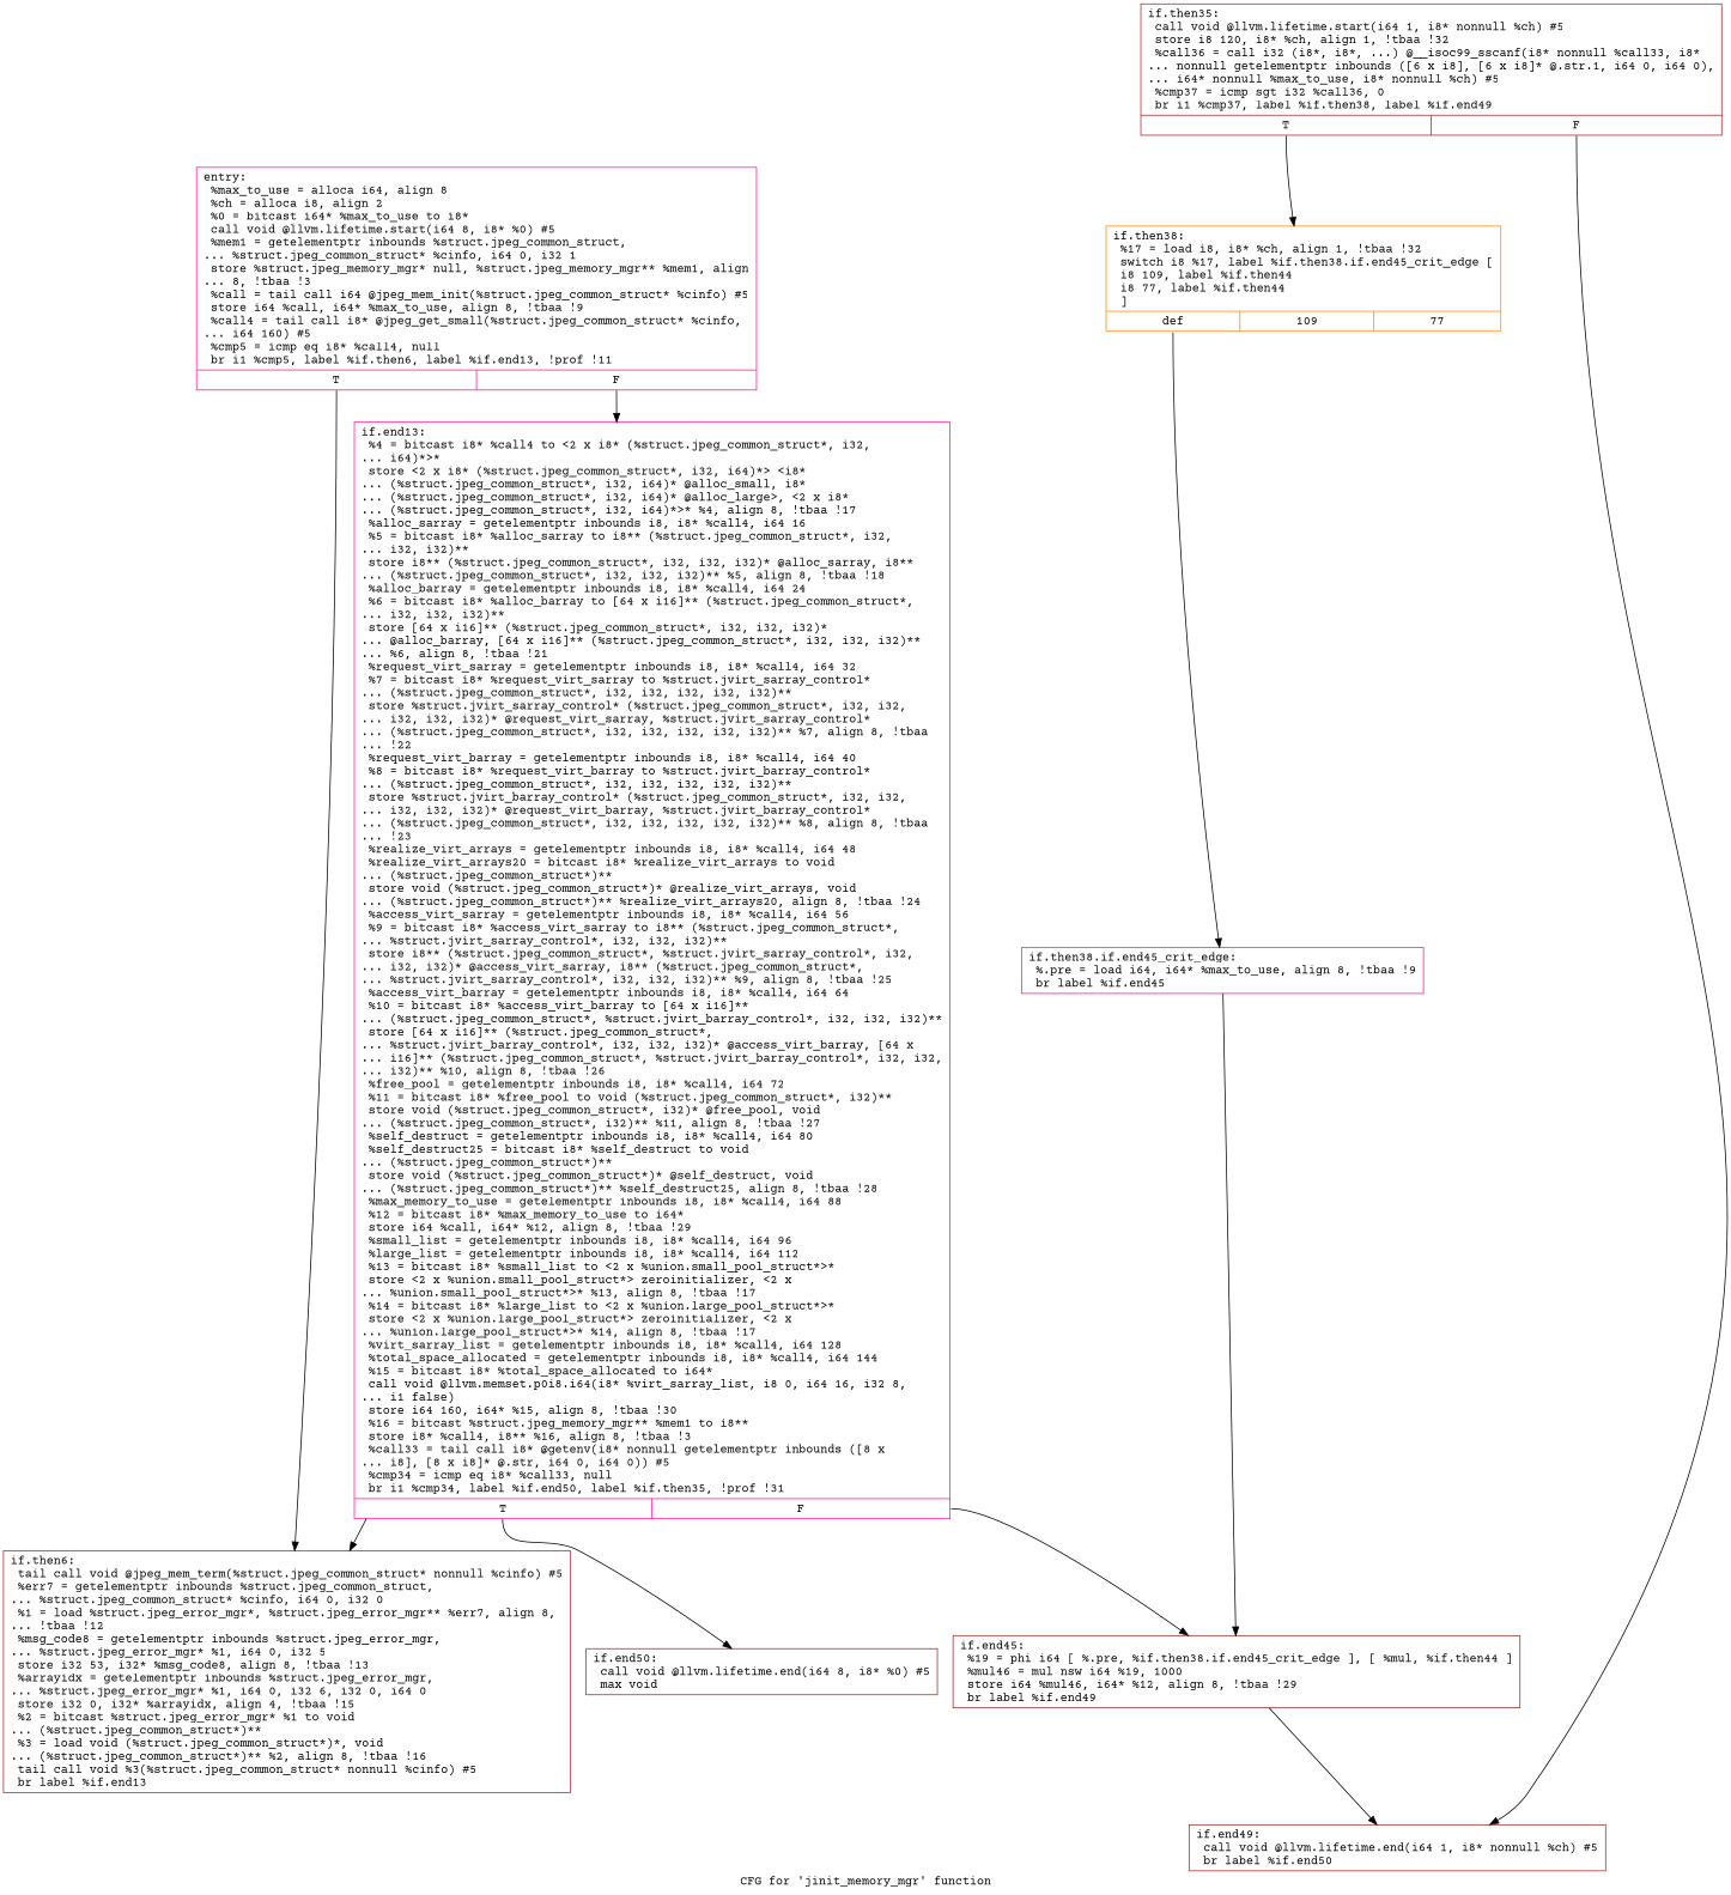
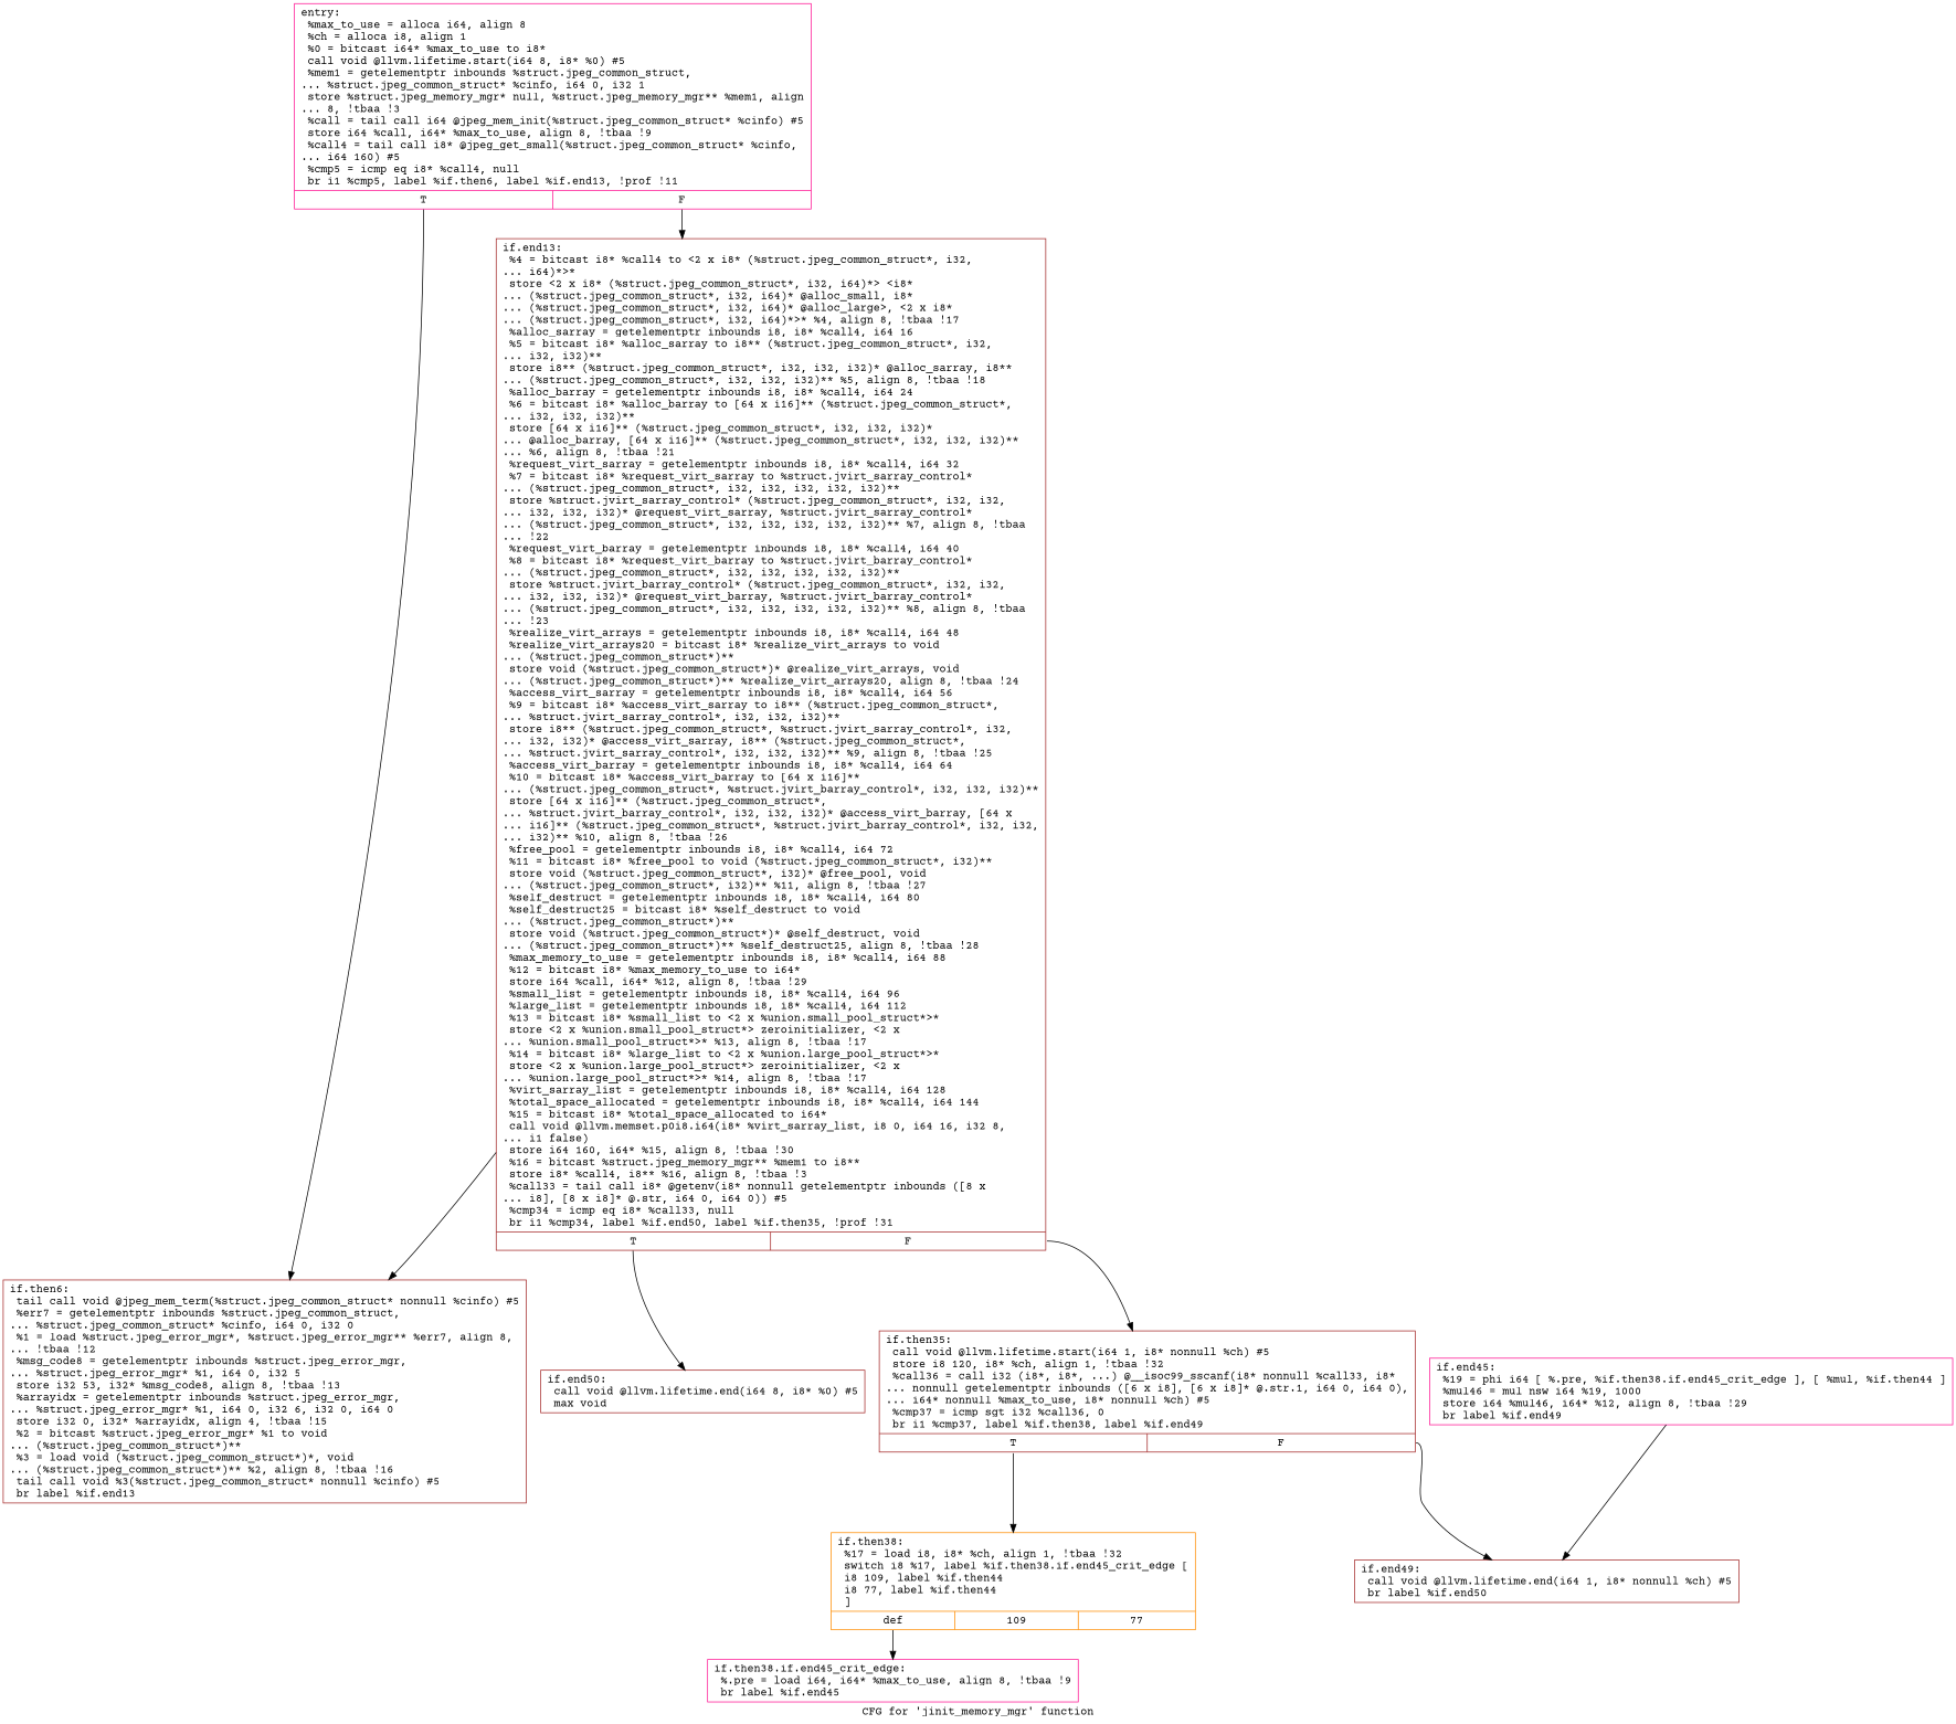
  digraph {
    fontname="Courier Prime"
    label="CFG for 'jinit_memory_mgr' function"
    node [color=deeppink fontname="Courier Prime" shape=record]
    edge [fontname="Courier Prime" tailport=s0]
-   n1 [label="{entry:\l  %max_to_use = alloca i64, align 8\l  %ch = alloca i8, align 2\l  %0 = bitcast i64* %max_to_use to i8*\l  call void @llvm.lifetime.start(i64 8, i8* %0) #5\l  %mem1 = getelementptr inbounds %struct.jpeg_common_struct,\l... %struct.jpeg_common_struct* %cinfo, i64 0, i32 1\l  store %struct.jpeg_memory_mgr* null, %struct.jpeg_memory_mgr** %mem1, align\l... 8, !tbaa !3\l  %call = tail call i64 @jpeg_mem_init(%struct.jpeg_common_struct* %cinfo) #5\l  store i64 %call, i64* %max_to_use, align 8, !tbaa !9\l  %call4 = tail call i8* @jpeg_get_small(%struct.jpeg_common_struct* %cinfo,\l... i64 160) #5\l  %cmp5 = icmp eq i8* %call4, null\l  br i1 %cmp5, label %if.then6, label %if.end13, !prof !11\l|{<s0>T|<s1>F}}"]
+   n1 [label="{entry:\l  %max_to_use = alloca i64, align 8\l  %ch = alloca i8, align 1\l  %0 = bitcast i64* %max_to_use to i8*\l  call void @llvm.lifetime.start(i64 8, i8* %0) #5\l  %mem1 = getelementptr inbounds %struct.jpeg_common_struct,\l... %struct.jpeg_common_struct* %cinfo, i64 0, i32 1\l  store %struct.jpeg_memory_mgr* null, %struct.jpeg_memory_mgr** %mem1, align\l... 8, !tbaa !3\l  %call = tail call i64 @jpeg_mem_init(%struct.jpeg_common_struct* %cinfo) #5\l  store i64 %call, i64* %max_to_use, align 8, !tbaa !9\l  %call4 = tail call i8* @jpeg_get_small(%struct.jpeg_common_struct* %cinfo,\l... i64 160) #5\l  %cmp5 = icmp eq i8* %call4, null\l  br i1 %cmp5, label %if.then6, label %if.end13, !prof !11\l|{<s0>T|<s1>F}}"]
    n2 [color=brown label="{if.then6:                                         \l  tail call void @jpeg_mem_term(%struct.jpeg_common_struct* nonnull %cinfo) #5\l  %err7 = getelementptr inbounds %struct.jpeg_common_struct,\l... %struct.jpeg_common_struct* %cinfo, i64 0, i32 0\l  %1 = load %struct.jpeg_error_mgr*, %struct.jpeg_error_mgr** %err7, align 8,\l... !tbaa !12\l  %msg_code8 = getelementptr inbounds %struct.jpeg_error_mgr,\l... %struct.jpeg_error_mgr* %1, i64 0, i32 5\l  store i32 53, i32* %msg_code8, align 8, !tbaa !13\l  %arrayidx = getelementptr inbounds %struct.jpeg_error_mgr,\l... %struct.jpeg_error_mgr* %1, i64 0, i32 6, i32 0, i64 0\l  store i32 0, i32* %arrayidx, align 4, !tbaa !15\l  %2 = bitcast %struct.jpeg_error_mgr* %1 to void\l... (%struct.jpeg_common_struct*)**\l  %3 = load void (%struct.jpeg_common_struct*)*, void\l... (%struct.jpeg_common_struct*)** %2, align 8, !tbaa !16\l  tail call void %3(%struct.jpeg_common_struct* nonnull %cinfo) #5\l  br label %if.end13\l}"]
-   n3 [label="{if.end13:                                         \l  %4 = bitcast i8* %call4 to \<2 x i8* (%struct.jpeg_common_struct*, i32,\l... i64)*\>*\l  store \<2 x i8* (%struct.jpeg_common_struct*, i32, i64)*\> \<i8*\l... (%struct.jpeg_common_struct*, i32, i64)* @alloc_small, i8*\l... (%struct.jpeg_common_struct*, i32, i64)* @alloc_large\>, \<2 x i8*\l... (%struct.jpeg_common_struct*, i32, i64)*\>* %4, align 8, !tbaa !17\l  %alloc_sarray = getelementptr inbounds i8, i8* %call4, i64 16\l  %5 = bitcast i8* %alloc_sarray to i8** (%struct.jpeg_common_struct*, i32,\l... i32, i32)**\l  store i8** (%struct.jpeg_common_struct*, i32, i32, i32)* @alloc_sarray, i8**\l... (%struct.jpeg_common_struct*, i32, i32, i32)** %5, align 8, !tbaa !18\l  %alloc_barray = getelementptr inbounds i8, i8* %call4, i64 24\l  %6 = bitcast i8* %alloc_barray to [64 x i16]** (%struct.jpeg_common_struct*,\l... i32, i32, i32)**\l  store [64 x i16]** (%struct.jpeg_common_struct*, i32, i32, i32)*\l... @alloc_barray, [64 x i16]** (%struct.jpeg_common_struct*, i32, i32, i32)**\l... %6, align 8, !tbaa !21\l  %request_virt_sarray = getelementptr inbounds i8, i8* %call4, i64 32\l  %7 = bitcast i8* %request_virt_sarray to %struct.jvirt_sarray_control*\l... (%struct.jpeg_common_struct*, i32, i32, i32, i32, i32)**\l  store %struct.jvirt_sarray_control* (%struct.jpeg_common_struct*, i32, i32,\l... i32, i32, i32)* @request_virt_sarray, %struct.jvirt_sarray_control*\l... (%struct.jpeg_common_struct*, i32, i32, i32, i32, i32)** %7, align 8, !tbaa\l... !22\l  %request_virt_barray = getelementptr inbounds i8, i8* %call4, i64 40\l  %8 = bitcast i8* %request_virt_barray to %struct.jvirt_barray_control*\l... (%struct.jpeg_common_struct*, i32, i32, i32, i32, i32)**\l  store %struct.jvirt_barray_control* (%struct.jpeg_common_struct*, i32, i32,\l... i32, i32, i32)* @request_virt_barray, %struct.jvirt_barray_control*\l... (%struct.jpeg_common_struct*, i32, i32, i32, i32, i32)** %8, align 8, !tbaa\l... !23\l  %realize_virt_arrays = getelementptr inbounds i8, i8* %call4, i64 48\l  %realize_virt_arrays20 = bitcast i8* %realize_virt_arrays to void\l... (%struct.jpeg_common_struct*)**\l  store void (%struct.jpeg_common_struct*)* @realize_virt_arrays, void\l... (%struct.jpeg_common_struct*)** %realize_virt_arrays20, align 8, !tbaa !24\l  %access_virt_sarray = getelementptr inbounds i8, i8* %call4, i64 56\l  %9 = bitcast i8* %access_virt_sarray to i8** (%struct.jpeg_common_struct*,\l... %struct.jvirt_sarray_control*, i32, i32, i32)**\l  store i8** (%struct.jpeg_common_struct*, %struct.jvirt_sarray_control*, i32,\l... i32, i32)* @access_virt_sarray, i8** (%struct.jpeg_common_struct*,\l... %struct.jvirt_sarray_control*, i32, i32, i32)** %9, align 8, !tbaa !25\l  %access_virt_barray = getelementptr inbounds i8, i8* %call4, i64 64\l  %10 = bitcast i8* %access_virt_barray to [64 x i16]**\l... (%struct.jpeg_common_struct*, %struct.jvirt_barray_control*, i32, i32, i32)**\l  store [64 x i16]** (%struct.jpeg_common_struct*,\l... %struct.jvirt_barray_control*, i32, i32, i32)* @access_virt_barray, [64 x\l... i16]** (%struct.jpeg_common_struct*, %struct.jvirt_barray_control*, i32, i32,\l... i32)** %10, align 8, !tbaa !26\l  %free_pool = getelementptr inbounds i8, i8* %call4, i64 72\l  %11 = bitcast i8* %free_pool to void (%struct.jpeg_common_struct*, i32)**\l  store void (%struct.jpeg_common_struct*, i32)* @free_pool, void\l... (%struct.jpeg_common_struct*, i32)** %11, align 8, !tbaa !27\l  %self_destruct = getelementptr inbounds i8, i8* %call4, i64 80\l  %self_destruct25 = bitcast i8* %self_destruct to void\l... (%struct.jpeg_common_struct*)**\l  store void (%struct.jpeg_common_struct*)* @self_destruct, void\l... (%struct.jpeg_common_struct*)** %self_destruct25, align 8, !tbaa !28\l  %max_memory_to_use = getelementptr inbounds i8, i8* %call4, i64 88\l  %12 = bitcast i8* %max_memory_to_use to i64*\l  store i64 %call, i64* %12, align 8, !tbaa !29\l  %small_list = getelementptr inbounds i8, i8* %call4, i64 96\l  %large_list = getelementptr inbounds i8, i8* %call4, i64 112\l  %13 = bitcast i8* %small_list to \<2 x %union.small_pool_struct*\>*\l  store \<2 x %union.small_pool_struct*\> zeroinitializer, \<2 x\l... %union.small_pool_struct*\>* %13, align 8, !tbaa !17\l  %14 = bitcast i8* %large_list to \<2 x %union.large_pool_struct*\>*\l  store \<2 x %union.large_pool_struct*\> zeroinitializer, \<2 x\l... %union.large_pool_struct*\>* %14, align 8, !tbaa !17\l  %virt_sarray_list = getelementptr inbounds i8, i8* %call4, i64 128\l  %total_space_allocated = getelementptr inbounds i8, i8* %call4, i64 144\l  %15 = bitcast i8* %total_space_allocated to i64*\l  call void @llvm.memset.p0i8.i64(i8* %virt_sarray_list, i8 0, i64 16, i32 8,\l... i1 false)\l  store i64 160, i64* %15, align 8, !tbaa !30\l  %16 = bitcast %struct.jpeg_memory_mgr** %mem1 to i8**\l  store i8* %call4, i8** %16, align 8, !tbaa !3\l  %call33 = tail call i8* @getenv(i8* nonnull getelementptr inbounds ([8 x\l... i8], [8 x i8]* @.str, i64 0, i64 0)) #5\l  %cmp34 = icmp eq i8* %call33, null\l  br i1 %cmp34, label %if.end50, label %if.then35, !prof !31\l|{<s0>T|<s1>F}}"]
+   n3 [color=brown label="{if.end13:                                         \l  %4 = bitcast i8* %call4 to \<2 x i8* (%struct.jpeg_common_struct*, i32,\l... i64)*\>*\l  store \<2 x i8* (%struct.jpeg_common_struct*, i32, i64)*\> \<i8*\l... (%struct.jpeg_common_struct*, i32, i64)* @alloc_small, i8*\l... (%struct.jpeg_common_struct*, i32, i64)* @alloc_large\>, \<2 x i8*\l... (%struct.jpeg_common_struct*, i32, i64)*\>* %4, align 8, !tbaa !17\l  %alloc_sarray = getelementptr inbounds i8, i8* %call4, i64 16\l  %5 = bitcast i8* %alloc_sarray to i8** (%struct.jpeg_common_struct*, i32,\l... i32, i32)**\l  store i8** (%struct.jpeg_common_struct*, i32, i32, i32)* @alloc_sarray, i8**\l... (%struct.jpeg_common_struct*, i32, i32, i32)** %5, align 8, !tbaa !18\l  %alloc_barray = getelementptr inbounds i8, i8* %call4, i64 24\l  %6 = bitcast i8* %alloc_barray to [64 x i16]** (%struct.jpeg_common_struct*,\l... i32, i32, i32)**\l  store [64 x i16]** (%struct.jpeg_common_struct*, i32, i32, i32)*\l... @alloc_barray, [64 x i16]** (%struct.jpeg_common_struct*, i32, i32, i32)**\l... %6, align 8, !tbaa !21\l  %request_virt_sarray = getelementptr inbounds i8, i8* %call4, i64 32\l  %7 = bitcast i8* %request_virt_sarray to %struct.jvirt_sarray_control*\l... (%struct.jpeg_common_struct*, i32, i32, i32, i32, i32)**\l  store %struct.jvirt_sarray_control* (%struct.jpeg_common_struct*, i32, i32,\l... i32, i32, i32)* @request_virt_sarray, %struct.jvirt_sarray_control*\l... (%struct.jpeg_common_struct*, i32, i32, i32, i32, i32)** %7, align 8, !tbaa\l... !22\l  %request_virt_barray = getelementptr inbounds i8, i8* %call4, i64 40\l  %8 = bitcast i8* %request_virt_barray to %struct.jvirt_barray_control*\l... (%struct.jpeg_common_struct*, i32, i32, i32, i32, i32)**\l  store %struct.jvirt_barray_control* (%struct.jpeg_common_struct*, i32, i32,\l... i32, i32, i32)* @request_virt_barray, %struct.jvirt_barray_control*\l... (%struct.jpeg_common_struct*, i32, i32, i32, i32, i32)** %8, align 8, !tbaa\l... !23\l  %realize_virt_arrays = getelementptr inbounds i8, i8* %call4, i64 48\l  %realize_virt_arrays20 = bitcast i8* %realize_virt_arrays to void\l... (%struct.jpeg_common_struct*)**\l  store void (%struct.jpeg_common_struct*)* @realize_virt_arrays, void\l... (%struct.jpeg_common_struct*)** %realize_virt_arrays20, align 8, !tbaa !24\l  %access_virt_sarray = getelementptr inbounds i8, i8* %call4, i64 56\l  %9 = bitcast i8* %access_virt_sarray to i8** (%struct.jpeg_common_struct*,\l... %struct.jvirt_sarray_control*, i32, i32, i32)**\l  store i8** (%struct.jpeg_common_struct*, %struct.jvirt_sarray_control*, i32,\l... i32, i32)* @access_virt_sarray, i8** (%struct.jpeg_common_struct*,\l... %struct.jvirt_sarray_control*, i32, i32, i32)** %9, align 8, !tbaa !25\l  %access_virt_barray = getelementptr inbounds i8, i8* %call4, i64 64\l  %10 = bitcast i8* %access_virt_barray to [64 x i16]**\l... (%struct.jpeg_common_struct*, %struct.jvirt_barray_control*, i32, i32, i32)**\l  store [64 x i16]** (%struct.jpeg_common_struct*,\l... %struct.jvirt_barray_control*, i32, i32, i32)* @access_virt_barray, [64 x\l... i16]** (%struct.jpeg_common_struct*, %struct.jvirt_barray_control*, i32, i32,\l... i32)** %10, align 8, !tbaa !26\l  %free_pool = getelementptr inbounds i8, i8* %call4, i64 72\l  %11 = bitcast i8* %free_pool to void (%struct.jpeg_common_struct*, i32)**\l  store void (%struct.jpeg_common_struct*, i32)* @free_pool, void\l... (%struct.jpeg_common_struct*, i32)** %11, align 8, !tbaa !27\l  %self_destruct = getelementptr inbounds i8, i8* %call4, i64 80\l  %self_destruct25 = bitcast i8* %self_destruct to void\l... (%struct.jpeg_common_struct*)**\l  store void (%struct.jpeg_common_struct*)* @self_destruct, void\l... (%struct.jpeg_common_struct*)** %self_destruct25, align 8, !tbaa !28\l  %max_memory_to_use = getelementptr inbounds i8, i8* %call4, i64 88\l  %12 = bitcast i8* %max_memory_to_use to i64*\l  store i64 %call, i64* %12, align 8, !tbaa !29\l  %small_list = getelementptr inbounds i8, i8* %call4, i64 96\l  %large_list = getelementptr inbounds i8, i8* %call4, i64 112\l  %13 = bitcast i8* %small_list to \<2 x %union.small_pool_struct*\>*\l  store \<2 x %union.small_pool_struct*\> zeroinitializer, \<2 x\l... %union.small_pool_struct*\>* %13, align 8, !tbaa !17\l  %14 = bitcast i8* %large_list to \<2 x %union.large_pool_struct*\>*\l  store \<2 x %union.large_pool_struct*\> zeroinitializer, \<2 x\l... %union.large_pool_struct*\>* %14, align 8, !tbaa !17\l  %virt_sarray_list = getelementptr inbounds i8, i8* %call4, i64 128\l  %total_space_allocated = getelementptr inbounds i8, i8* %call4, i64 144\l  %15 = bitcast i8* %total_space_allocated to i64*\l  call void @llvm.memset.p0i8.i64(i8* %virt_sarray_list, i8 0, i64 16, i32 8,\l... i1 false)\l  store i64 160, i64* %15, align 8, !tbaa !30\l  %16 = bitcast %struct.jpeg_memory_mgr** %mem1 to i8**\l  store i8* %call4, i8** %16, align 8, !tbaa !3\l  %call33 = tail call i8* @getenv(i8* nonnull getelementptr inbounds ([8 x\l... i8], [8 x i8]* @.str, i64 0, i64 0)) #5\l  %cmp34 = icmp eq i8* %call33, null\l  br i1 %cmp34, label %if.end50, label %if.then35, !prof !31\l|{<s0>T|<s1>F}}"]
    n4 [color=brown label="{if.end50:                                         \l  call void @llvm.lifetime.end(i64 8, i8* %0) #5\l  max void\l}"]
    n5 [color=brown label="{if.then35:                                        \l  call void @llvm.lifetime.start(i64 1, i8* nonnull %ch) #5\l  store i8 120, i8* %ch, align 1, !tbaa !32\l  %call36 = call i32 (i8*, i8*, ...) @__isoc99_sscanf(i8* nonnull %call33, i8*\l... nonnull getelementptr inbounds ([6 x i8], [6 x i8]* @.str.1, i64 0, i64 0),\l... i64* nonnull %max_to_use, i8* nonnull %ch) #5\l  %cmp37 = icmp sgt i32 %call36, 0\l  br i1 %cmp37, label %if.then38, label %if.end49\l|{<s0>T|<s1>F}}"]
    n6 [color=darkorange label="{if.then38:                                        \l  %17 = load i8, i8* %ch, align 1, !tbaa !32\l  switch i8 %17, label %if.then38.if.end45_crit_edge [\l    i8 109, label %if.then44\l    i8 77, label %if.then44\l  ]\l|{<s0>def|<s1>109|<s2>77}}"]
    n7 [color=brown label="{if.end49:                                         \l  call void @llvm.lifetime.end(i64 1, i8* nonnull %ch) #5\l  br label %if.end50\l}"]
    n8 [label="{if.then38.if.end45_crit_edge:                     \l  %.pre = load i64, i64* %max_to_use, align 8, !tbaa !9\l  br label %if.end45\l}"]
-   n9 [color=brown label="{if.end45:                                         \l  %19 = phi i64 [ %.pre, %if.then38.if.end45_crit_edge ], [ %mul, %if.then44 ]\l  %mul46 = mul nsw i64 %19, 1000\l  store i64 %mul46, i64* %12, align 8, !tbaa !29\l  br label %if.end49\l}"]
+   n9 [label="{if.end45:                                         \l  %19 = phi i64 [ %.pre, %if.then38.if.end45_crit_edge ], [ %mul, %if.then44 ]\l  %mul46 = mul nsw i64 %19, 1000\l  store i64 %mul46, i64* %12, align 8, !tbaa !29\l  br label %if.end49\l}"]
    n1 -> n2
    n1 -> n3 [tailport=s1]
    n3 -> n2 [tailport=""]
    n3 -> n4
-   n3 -> n9 [tailport=s1]
+   n3 -> n5 [tailport=s1]
    n5 -> n6
    n5 -> n7 [tailport=s1]
    n6 -> n8
-   n8 -> n9 [tailport=""]
    n9 -> n7 [tailport=""]
  }
